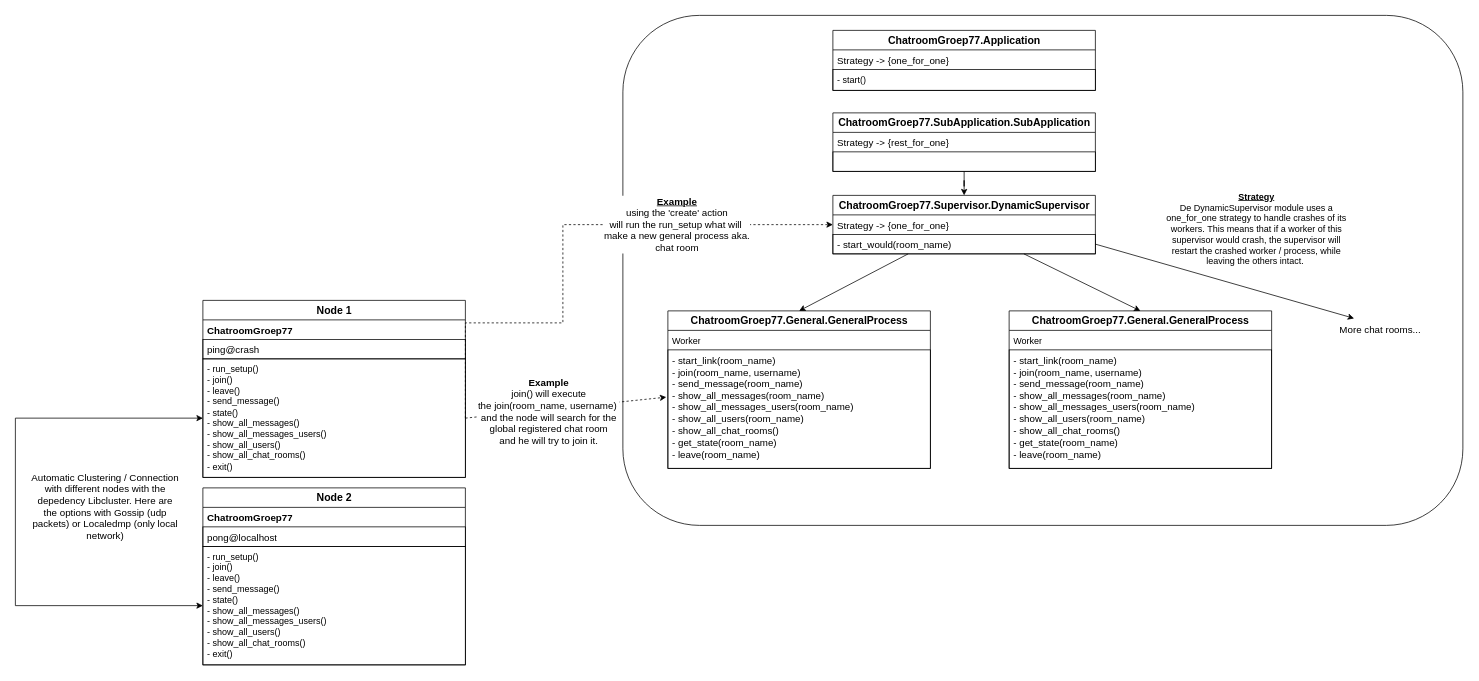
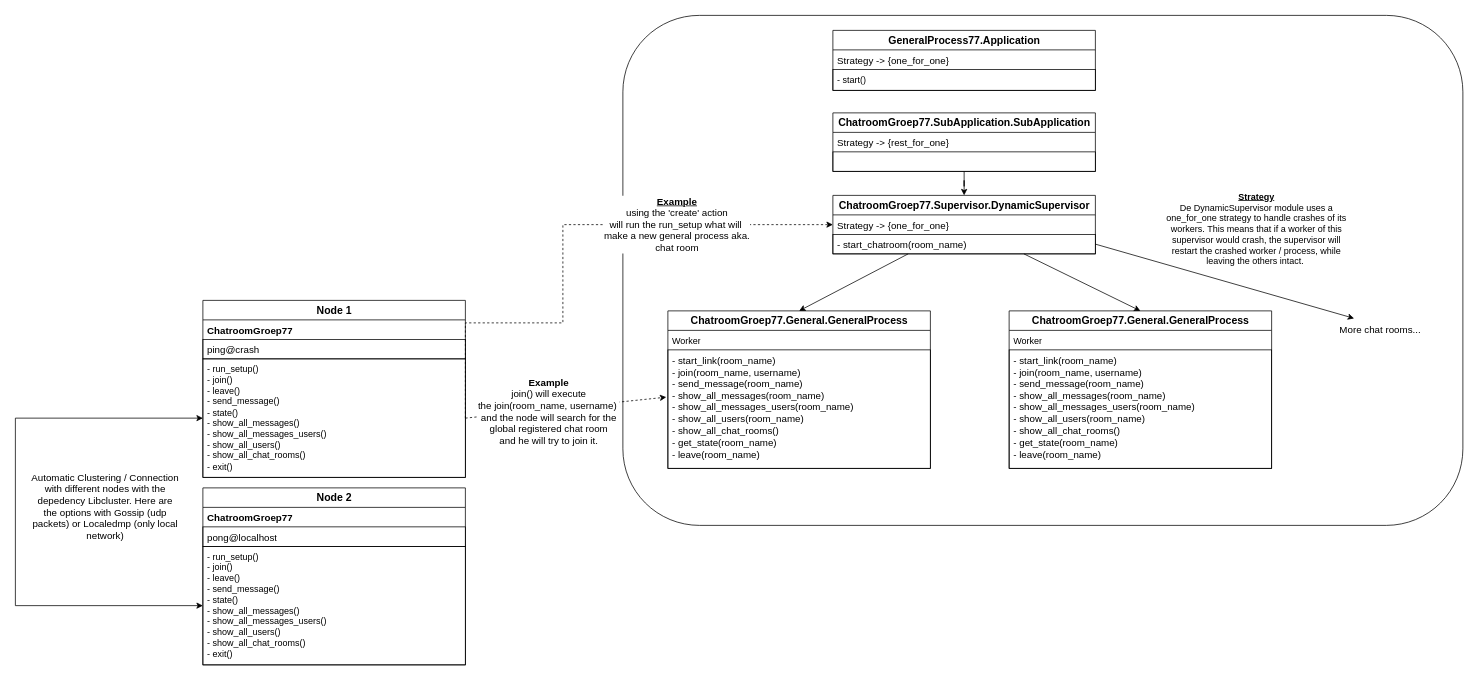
  <mxCell id="0" />
  <mxCell id="1" parent="0" />
  <mxCell id="2" value="" style="rounded=1;whiteSpace=wrap;html=1;strokeColor=default;fontSize=13;" parent="1" vertex="1"><mxGeometry x="830" y="20" width="1120" height="680" as="geometry" /></mxCell>
  <mxCell id="3" style="rounded=0;orthogonalLoop=1;jettySize=auto;html=1;entryX=0.5;entryY=0;entryDx=0;entryDy=0;fontSize=13;" parent="1" source="5" target="15" edge="1"><mxGeometry relative="1" as="geometry" /></mxCell>
  <mxCell id="4" style="edgeStyle=none;rounded=0;orthogonalLoop=1;jettySize=auto;html=1;entryX=0.5;entryY=0;entryDx=0;entryDy=0;fontSize=13;" parent="1" source="5" target="18" edge="1"><mxGeometry relative="1" as="geometry" /></mxCell>
  <mxCell id="5" value="&lt;b&gt;&lt;font style=&quot;font-size: 14px;&quot;&gt;ChatroomGroep77.Supervisor.DynamicSupervisor&lt;/font&gt;&lt;/b&gt;" style="swimlane;fontStyle=0;childLayout=stackLayout;horizontal=1;startSize=26;fillColor=none;horizontalStack=0;resizeParent=1;resizeParentMax=0;resizeLast=0;collapsible=1;marginBottom=0;html=1;" parent="1" vertex="1"><mxGeometry y="260" width="350" height="78" as="geometry" x="1110"><mxRectangle x="10" y="340" width="330" height="30" as="alternateBounds" /></mxGeometry></mxCell>
  <mxCell id="6" value="&lt;font style=&quot;font-size: 13px;&quot;&gt;Strategy -&amp;gt; {one_for_one}&lt;/font&gt;" style="text;strokeColor=none;fillColor=none;align=left;verticalAlign=top;spacingLeft=4;spacingRight=4;overflow=hidden;rotatable=0;points=[[0,0.5],[1,0.5]];portConstraint=eastwest;whiteSpace=wrap;html=1;" parent="5" vertex="1"><mxGeometry y="26" width="350" height="26" as="geometry" /></mxCell>
- <mxCell id="7" value="&lt;span style=&quot;font-size: 13px;&quot;&gt;- start_would(room_name)&lt;/span&gt;" style="text;strokeColor=default;fillColor=none;align=left;verticalAlign=top;spacingLeft=4;spacingRight=4;overflow=hidden;rotatable=0;points=[[0,0.5],[1,0.5]];portConstraint=eastwest;whiteSpace=wrap;html=1;" parent="5" vertex="1"><mxGeometry y="52" width="350" height="26" as="geometry" /></mxCell>
+ <mxCell id="7" value="&lt;span style=&quot;font-size: 13px;&quot;&gt;- start_chatroom(room_name)&lt;/span&gt;" style="text;strokeColor=default;fillColor=none;align=left;verticalAlign=top;spacingLeft=4;spacingRight=4;overflow=hidden;rotatable=0;points=[[0,0.5],[1,0.5]];portConstraint=eastwest;whiteSpace=wrap;html=1;" parent="5" vertex="1"><mxGeometry y="52" width="350" height="26" as="geometry" /></mxCell>
  <mxCell id="8" style="edgeStyle=orthogonalEdgeStyle;rounded=0;orthogonalLoop=1;jettySize=auto;html=1;entryX=0.5;entryY=0;entryDx=0;entryDy=0;" parent="1" source="9" target="5" edge="1"><mxGeometry relative="1" as="geometry" /></mxCell>
  <mxCell id="9" value="&lt;b&gt;&lt;font style=&quot;font-size: 14px;&quot;&gt;ChatroomGroep77.SubApplication.SubApplication&lt;/font&gt;&lt;/b&gt;" style="swimlane;fontStyle=0;childLayout=stackLayout;horizontal=1;startSize=26;fillColor=none;horizontalStack=0;resizeParent=1;resizeParentMax=0;resizeLast=0;collapsible=1;marginBottom=0;html=1;" parent="1" vertex="1"><mxGeometry y="150" width="350" height="78" as="geometry" x="1110"><mxRectangle x="10" y="340" width="330" height="30" as="alternateBounds" /></mxGeometry></mxCell>
  <mxCell id="10" value="&lt;font style=&quot;font-size: 13px;&quot;&gt;Strategy -&amp;gt; {rest_for_one}&lt;/font&gt;" style="text;strokeColor=none;fillColor=none;align=left;verticalAlign=top;spacingLeft=4;spacingRight=4;overflow=hidden;rotatable=0;points=[[0,0.5],[1,0.5]];portConstraint=eastwest;whiteSpace=wrap;html=1;" parent="9" vertex="1"><mxGeometry y="26" width="350" height="26" as="geometry" /></mxCell>
  <mxCell id="11" value="" style="text;strokeColor=default;fillColor=none;align=left;verticalAlign=top;spacingLeft=4;spacingRight=4;overflow=hidden;rotatable=0;points=[[0,0.5],[1,0.5]];portConstraint=eastwest;whiteSpace=wrap;html=1;" parent="9" vertex="1"><mxGeometry y="52" width="350" height="26" as="geometry" /></mxCell>
- <mxCell id="12" value="&lt;b&gt;&lt;font style=&quot;font-size: 14px;&quot;&gt;ChatroomGroep77.Application&lt;/font&gt;&lt;/b&gt;" style="swimlane;fontStyle=0;childLayout=stackLayout;horizontal=1;startSize=26;fillColor=none;horizontalStack=0;resizeParent=1;resizeParentMax=0;resizeLast=0;collapsible=1;marginBottom=0;html=1;" parent="1" vertex="1"><mxGeometry y="40" width="350" height="80" as="geometry" x="1110"><mxRectangle x="10" y="340" width="330" height="30" as="alternateBounds" /></mxGeometry></mxCell>
+ <mxCell id="12" value="&lt;b&gt;&lt;font style=&quot;font-size: 14px;&quot;&gt;GeneralProcess77.Application&lt;/font&gt;&lt;/b&gt;" style="swimlane;fontStyle=0;childLayout=stackLayout;horizontal=1;startSize=26;fillColor=none;horizontalStack=0;resizeParent=1;resizeParentMax=0;resizeLast=0;collapsible=1;marginBottom=0;html=1;" parent="1" vertex="1"><mxGeometry y="40" width="350" height="80" as="geometry" x="1110"><mxRectangle x="10" y="340" width="330" height="30" as="alternateBounds" /></mxGeometry></mxCell>
  <mxCell id="13" value="&lt;font style=&quot;font-size: 13px;&quot;&gt;Strategy -&amp;gt; {one_for_one}&lt;/font&gt;" style="text;strokeColor=none;fillColor=none;align=left;verticalAlign=top;spacingLeft=4;spacingRight=4;overflow=hidden;rotatable=0;points=[[0,0.5],[1,0.5]];portConstraint=eastwest;whiteSpace=wrap;html=1;" parent="12" vertex="1"><mxGeometry y="26" width="350" height="26" as="geometry" /></mxCell>
  <mxCell id="14" value="- start()" style="text;strokeColor=default;fillColor=none;align=left;verticalAlign=top;spacingLeft=4;spacingRight=4;overflow=hidden;rotatable=0;points=[[0,0.5],[1,0.5]];portConstraint=eastwest;whiteSpace=wrap;html=1;" parent="12" vertex="1"><mxGeometry y="52" width="350" height="28" as="geometry" /></mxCell>
  <mxCell id="15" value="&lt;b&gt;&lt;font style=&quot;font-size: 14px;&quot;&gt;ChatroomGroep77.General.GeneralProcess&lt;/font&gt;&lt;/b&gt;" style="swimlane;fontStyle=0;childLayout=stackLayout;horizontal=1;startSize=26;fillColor=none;horizontalStack=0;resizeParent=1;resizeParentMax=0;resizeLast=0;collapsible=1;marginBottom=0;html=1;" parent="1" vertex="1"><mxGeometry x="890" y="414" width="350" height="210" as="geometry"><mxRectangle x="10" y="340" width="330" height="30" as="alternateBounds" /></mxGeometry></mxCell>
  <mxCell id="16" value="Worker" style="text;strokeColor=none;fillColor=none;align=left;verticalAlign=top;spacingLeft=4;spacingRight=4;overflow=hidden;rotatable=0;points=[[0,0.5],[1,0.5]];portConstraint=eastwest;whiteSpace=wrap;html=1;" parent="15" vertex="1"><mxGeometry y="26" width="350" height="26" as="geometry" /></mxCell>
  <mxCell id="17" value="&lt;font style=&quot;font-size: 13px;&quot;&gt;- start_link(room_name)&lt;br&gt;- join(room_name, username)&lt;br&gt;- send_message(room_name)&lt;br&gt;- show_all_messages(room_name)&lt;br&gt;- show_all_messages_users(room_name)&lt;br&gt;- show_all_users(room_name)&lt;br&gt;- show_all_chat_rooms()&lt;br&gt;- get_state(room_name)&lt;br&gt;- leave(room_name)&lt;br&gt;&amp;nbsp;&lt;/font&gt;" style="text;strokeColor=default;fillColor=none;align=left;verticalAlign=top;spacingLeft=4;spacingRight=4;overflow=hidden;rotatable=0;points=[[0,0.5],[1,0.5]];portConstraint=eastwest;whiteSpace=wrap;html=1;" parent="15" vertex="1"><mxGeometry y="52" width="350" height="158" as="geometry" /></mxCell>
  <mxCell id="18" value="&lt;b&gt;&lt;font style=&quot;font-size: 14px;&quot;&gt;ChatroomGroep77.General.GeneralProcess&lt;/font&gt;&lt;/b&gt;" style="swimlane;fontStyle=0;childLayout=stackLayout;horizontal=1;startSize=26;fillColor=none;horizontalStack=0;resizeParent=1;resizeParentMax=0;resizeLast=0;collapsible=1;marginBottom=0;html=1;" parent="1" vertex="1"><mxGeometry x="1345" y="414" width="350" height="210" as="geometry"><mxRectangle x="10" y="340" width="330" height="30" as="alternateBounds" /></mxGeometry></mxCell>
  <mxCell id="19" value="Worker" style="text;strokeColor=none;fillColor=none;align=left;verticalAlign=top;spacingLeft=4;spacingRight=4;overflow=hidden;rotatable=0;points=[[0,0.5],[1,0.5]];portConstraint=eastwest;whiteSpace=wrap;html=1;" parent="18" vertex="1"><mxGeometry y="26" width="350" height="26" as="geometry" /></mxCell>
  <mxCell id="20" value="&lt;font style=&quot;font-size: 13px;&quot;&gt;- start_link(room_name)&lt;br&gt;- join(room_name, username)&lt;br&gt;- send_message(room_name)&lt;br&gt;- show_all_messages(room_name)&lt;br&gt;- show_all_messages_users(room_name)&lt;br&gt;- show_all_users(room_name)&lt;br&gt;- show_all_chat_rooms()&lt;br&gt;- get_state(room_name)&lt;br&gt;- leave(room_name)&lt;br&gt;&amp;nbsp;&lt;/font&gt;" style="text;strokeColor=default;fillColor=none;align=left;verticalAlign=top;spacingLeft=4;spacingRight=4;overflow=hidden;rotatable=0;points=[[0,0.5],[1,0.5]];portConstraint=eastwest;whiteSpace=wrap;html=1;" parent="18" vertex="1"><mxGeometry y="52" width="350" height="158" as="geometry" /></mxCell>
  <mxCell id="21" value="&lt;b&gt;&lt;font style=&quot;font-size: 14px;&quot;&gt;Node 1&lt;/font&gt;&lt;/b&gt;" style="swimlane;fontStyle=0;childLayout=stackLayout;horizontal=1;startSize=26;fillColor=none;horizontalStack=0;resizeParent=1;resizeParentMax=0;resizeLast=0;collapsible=1;marginBottom=0;html=1;" parent="1" vertex="1"><mxGeometry x="270" y="400" width="350" height="236" as="geometry"><mxRectangle x="10" y="340" width="330" height="30" as="alternateBounds" /></mxGeometry></mxCell>
  <mxCell id="22" value="&lt;span style=&quot;font-size: 13px;&quot;&gt;&lt;b&gt;ChatroomGroep77&lt;/b&gt;&lt;/span&gt;" style="text;strokeColor=none;fillColor=none;align=left;verticalAlign=top;spacingLeft=4;spacingRight=4;overflow=hidden;rotatable=0;points=[[0,0.5],[1,0.5]];portConstraint=eastwest;whiteSpace=wrap;html=1;" parent="21" vertex="1"><mxGeometry y="26" width="350" height="26" as="geometry" /></mxCell>
  <mxCell id="23" value="&lt;span style=&quot;font-size: 13px;&quot;&gt;ping@crash&lt;/span&gt;" style="text;strokeColor=default;fillColor=none;align=left;verticalAlign=top;spacingLeft=4;spacingRight=4;overflow=hidden;rotatable=0;points=[[0,0.5],[1,0.5]];portConstraint=eastwest;whiteSpace=wrap;html=1;" parent="21" vertex="1"><mxGeometry y="52" width="350" height="26" as="geometry" /></mxCell>
  <mxCell id="24" value="- run_setup()&lt;br&gt;- join()&lt;br&gt;- leave()&lt;br&gt;- send_message()&lt;br&gt;- state()&lt;br&gt;- show_all_messages()&lt;br&gt;- show_all_messages_users()&lt;br&gt;- show_all_users()&lt;br&gt;- show_all_chat_rooms()&lt;br&gt;- exit()" style="text;strokeColor=default;fillColor=none;align=left;verticalAlign=top;spacingLeft=4;spacingRight=4;overflow=hidden;rotatable=0;points=[[0,0.5],[1,0.5]];portConstraint=eastwest;whiteSpace=wrap;html=1;" parent="21" vertex="1"><mxGeometry y="78" width="350" height="158" as="geometry" /></mxCell>
  <mxCell id="25" value="" style="endArrow=classic;html=1;rounded=0;dashed=1;fontSize=13;entryX=0;entryY=0.5;entryDx=0;entryDy=0;exitX=1;exitY=0.5;exitDx=0;exitDy=0;edgeStyle=orthogonalEdgeStyle;" parent="1" source="24" target="6" edge="1"><mxGeometry width="50" height="50" relative="1" as="geometry"><mxPoint x="860" y="340" as="sourcePoint" /><mxPoint x="910" y="290" as="targetPoint" /><Array as="points"><mxPoint x="620" y="430" /><mxPoint x="750" y="430" /><mxPoint x="750" y="299" /></Array></mxGeometry></mxCell>
  <mxCell id="26" value="&lt;b&gt;&lt;u&gt;Example&lt;/u&gt;&lt;/b&gt;&lt;br&gt;using the 'create' action&lt;br&gt;will run the run_setup what will&amp;nbsp;&lt;br&gt;make a new general process aka.&lt;br&gt;chat room" style="edgeLabel;html=1;align=center;verticalAlign=middle;resizable=0;points=[];fontSize=13;" parent="25" vertex="1" connectable="0"><mxGeometry x="0.441" y="1" relative="1" as="geometry"><mxPoint as="offset" /></mxGeometry></mxCell>
  <mxCell id="27" value="" style="endArrow=classic;html=1;rounded=0;dashed=1;fontSize=13;entryX=-0.006;entryY=0.399;entryDx=0;entryDy=0;entryPerimeter=0;exitX=1;exitY=0.5;exitDx=0;exitDy=0;" parent="1" source="24" target="17" edge="1"><mxGeometry width="50" height="50" relative="1" as="geometry"><mxPoint x="860" y="520" as="sourcePoint" /><mxPoint x="910" y="470" as="targetPoint" /></mxGeometry></mxCell>
  <mxCell id="28" value="&lt;b&gt;Example&lt;/b&gt;&lt;br&gt;join() will execute&lt;br&gt;the join(room_name, username)&amp;nbsp;&lt;br&gt;and the node will search for the&lt;br&gt;global registered chat room&lt;br&gt;and he will try to join it." style="edgeLabel;html=1;align=center;verticalAlign=middle;resizable=0;points=[];fontSize=13;" parent="27" vertex="1" connectable="0"><mxGeometry x="-0.246" y="2" relative="1" as="geometry"><mxPoint x="9" y="3" as="offset" /></mxGeometry></mxCell>
  <mxCell id="29" value="" style="endArrow=classic;html=1;rounded=0;dashed=1;fontSize=13;exitX=1;exitY=0.5;exitDx=0;exitDy=0;strokeColor=none;startArrow=none;" parent="1" source="38" edge="1"><mxGeometry width="50" height="50" relative="1" as="geometry"><mxPoint x="1680" y="380" as="sourcePoint" /><mxPoint x="1730" y="330" as="targetPoint" /></mxGeometry></mxCell>
  <mxCell id="30" value="" style="endArrow=classic;html=1;rounded=0;fontSize=13;exitX=1;exitY=0.5;exitDx=0;exitDy=0;entryX=0.25;entryY=0;entryDx=0;entryDy=0;" parent="1" source="7" target="31" edge="1"><mxGeometry width="50" height="50" relative="1" as="geometry"><mxPoint x="1680" y="380" as="sourcePoint" /><mxPoint x="1730" y="330" as="targetPoint" /></mxGeometry></mxCell>
  <mxCell id="31" value="More chat rooms..." style="text;html=1;strokeColor=none;fillColor=none;align=center;verticalAlign=middle;whiteSpace=wrap;rounded=0;fontSize=13;" parent="1" vertex="1"><mxGeometry x="1770" y="424" width="140" height="30" as="geometry" /></mxCell>
  <mxCell id="32" value="&lt;b&gt;&lt;font style=&quot;font-size: 14px;&quot;&gt;Node 2&lt;/font&gt;&lt;/b&gt;" style="swimlane;fontStyle=0;childLayout=stackLayout;horizontal=1;startSize=26;fillColor=none;horizontalStack=0;resizeParent=1;resizeParentMax=0;resizeLast=0;collapsible=1;marginBottom=0;html=1;" parent="1" vertex="1"><mxGeometry x="270" y="650" width="350" height="236" as="geometry"><mxRectangle x="10" y="340" width="330" height="30" as="alternateBounds" /></mxGeometry></mxCell>
  <mxCell id="33" value="&lt;span style=&quot;font-size: 13px;&quot;&gt;&lt;b&gt;ChatroomGroep77&lt;/b&gt;&lt;/span&gt;" style="text;strokeColor=none;fillColor=none;align=left;verticalAlign=top;spacingLeft=4;spacingRight=4;overflow=hidden;rotatable=0;points=[[0,0.5],[1,0.5]];portConstraint=eastwest;whiteSpace=wrap;html=1;" parent="32" vertex="1"><mxGeometry y="26" width="350" height="26" as="geometry" /></mxCell>
  <mxCell id="34" value="&lt;span style=&quot;font-size: 13px;&quot;&gt;pong@localhost&lt;/span&gt;" style="text;strokeColor=default;fillColor=none;align=left;verticalAlign=top;spacingLeft=4;spacingRight=4;overflow=hidden;rotatable=0;points=[[0,0.5],[1,0.5]];portConstraint=eastwest;whiteSpace=wrap;html=1;" parent="32" vertex="1"><mxGeometry y="52" width="350" height="26" as="geometry" /></mxCell>
  <mxCell id="35" value="- run_setup()&lt;br&gt;- join()&lt;br&gt;- leave()&lt;br&gt;- send_message()&lt;br&gt;- state()&lt;br&gt;- show_all_messages()&lt;br&gt;- show_all_messages_users()&lt;br&gt;- show_all_users()&lt;br&gt;- show_all_chat_rooms()&lt;br&gt;- exit()" style="text;strokeColor=default;fillColor=none;align=left;verticalAlign=top;spacingLeft=4;spacingRight=4;overflow=hidden;rotatable=0;points=[[0,0.5],[1,0.5]];portConstraint=eastwest;whiteSpace=wrap;html=1;" parent="32" vertex="1"><mxGeometry y="78" width="350" height="158" as="geometry" /></mxCell>
  <mxCell id="36" value="" style="endArrow=classic;startArrow=classic;html=1;rounded=0;fontSize=13;exitX=0;exitY=0.5;exitDx=0;exitDy=0;entryX=0;entryY=0.5;entryDx=0;entryDy=0;" parent="1" source="35" target="24" edge="1"><mxGeometry width="50" height="50" relative="1" as="geometry"><mxPoint x="480" y="480" as="sourcePoint" /><mxPoint x="530" y="430" as="targetPoint" /><Array as="points"><mxPoint x="20" y="807" /><mxPoint x="20" y="557" /></Array></mxGeometry></mxCell>
  <mxCell id="37" value="Automatic Clustering / Connection with different nodes with the depedency Libcluster. Here are the options with Gossip (udp packets) or Localedmp (only local network)" style="text;html=1;strokeColor=none;fillColor=none;align=center;verticalAlign=middle;whiteSpace=wrap;rounded=0;fontSize=13;" parent="1" vertex="1"><mxGeometry x="40" y="610" width="200" height="130" as="geometry" /></mxCell>
  <mxCell id="38" value="&lt;b&gt;&lt;u&gt;Strategy&lt;br&gt;&lt;/u&gt;&lt;/b&gt;De DynamicSupervisor module uses a one_for_one strategy to handle crashes of its workers. This means that if a worker of this supervisor would crash, the supervisor will restart the crashed worker / process, while leaving the others intact.&amp;nbsp;" style="text;html=1;strokeColor=none;fillColor=none;align=center;verticalAlign=middle;whiteSpace=wrap;rounded=0;" parent="1" vertex="1"><mxGeometry x="1550" y="250" width="250" height="110" as="geometry" /></mxCell>
  <mxCell id="39" value="" style="endArrow=none;html=1;rounded=0;dashed=1;fontSize=13;exitX=1;exitY=0.5;exitDx=0;exitDy=0;strokeColor=none;" parent="1" source="6" target="38" edge="1"><mxGeometry width="50" height="50" relative="1" as="geometry"><mxPoint x="1460" y="299" as="sourcePoint" /><mxPoint x="1730" y="330" as="targetPoint" /></mxGeometry></mxCell>
